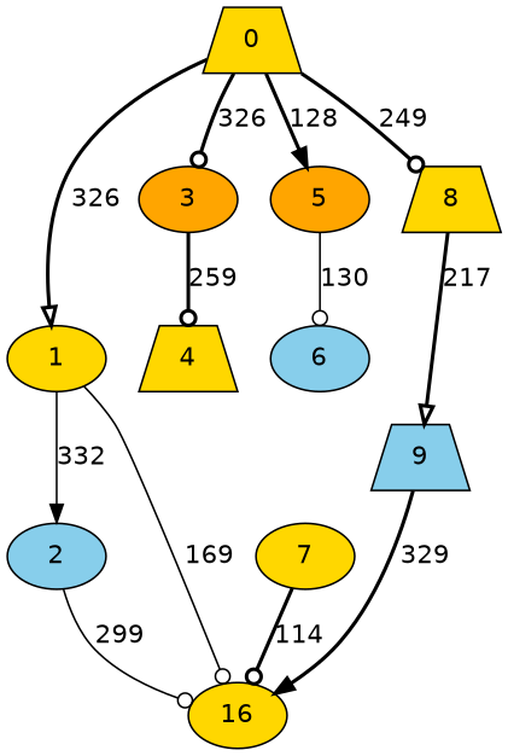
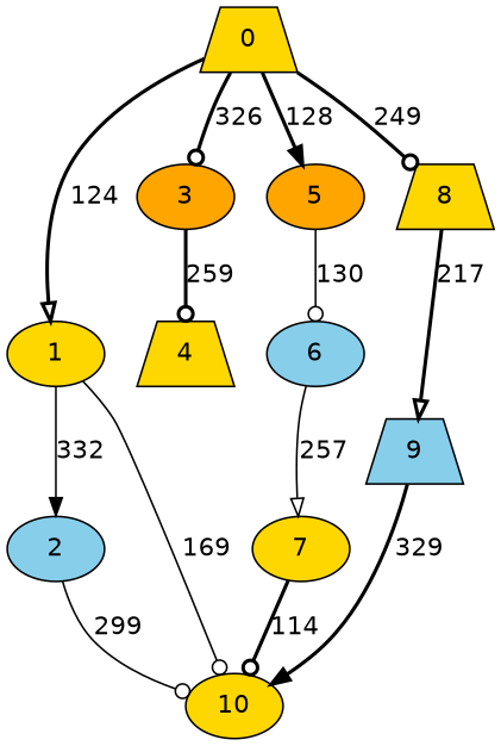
  digraph {
    fontname="DejaVu Sans"
    node [fillcolor=gold fontname="DejaVu Sans" shape=ellipse style=filled]
    edge [arrowhead=odot fontname="DejaVu Sans" style=bold]
    0 [shape=trapezium]
    1
    3 [fillcolor=orange]
    5 [fillcolor=orange]
    8 [shape=trapezium]
    2 [fillcolor=skyblue]
-   10 [label=16]
+   10
    4 [shape=trapezium]
    6 [fillcolor=skyblue]
    9 [fillcolor=skyblue shape=trapezium]
    7
-   0 -> 1 [arrowhead=onormal label=326]
+   0 -> 1 [arrowhead=onormal label=124]
    0 -> 3 [label=326]
    0 -> 5 [arrowhead=normal label=128]
    0 -> 8 [label=249]
    1 -> 2 [arrowhead=normal label=332 style=solid]
    1 -> 10 [label=169 style=solid]
    3 -> 4 [label=259]
    5 -> 6 [label=130 style=solid]
    8 -> 9 [arrowhead=onormal label=217]
    2 -> 10 [label=299 style=solid]
+   6 -> 7 [arrowhead=onormal label=257 style=solid]
    9 -> 10 [arrowhead=normal label=329]
    7 -> 10 [label=114]
  }
